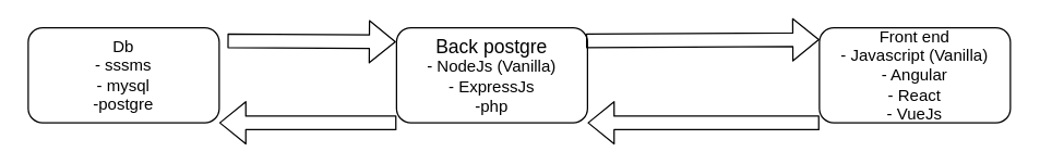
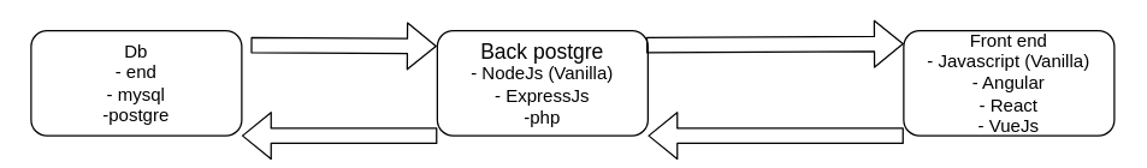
  <mxCell id="0" />
  <mxCell id="1" parent="0" />
- <mxCell id="2" value="Db&lt;br&gt;- sssms&lt;br&gt;- mysql&lt;br&gt;-postgre&lt;br&gt;" style="rounded=1;whiteSpace=wrap;html=1;" vertex="1" parent="1"><mxGeometry x="20" y="20" width="140" height="70" as="geometry" /></mxCell>
+ <mxCell id="2" value="Db&lt;br&gt;- end&lt;br&gt;- mysql&lt;br&gt;-postgre&lt;br&gt;" style="rounded=1;whiteSpace=wrap;html=1;" vertex="1" parent="1"><mxGeometry x="20" y="20" width="140" height="70" as="geometry" /></mxCell>
  <mxCell id="3" value="&lt;font style=&quot;font-size: 14px;&quot;&gt;Back postgre&lt;br&gt;&lt;/font&gt;- NodeJs (Vanilla)&lt;br&gt;- ExpressJs&lt;br&gt;-php" style="rounded=1;whiteSpace=wrap;html=1;" vertex="1" parent="1"><mxGeometry x="290" y="20" width="140" height="70" as="geometry" /></mxCell>
  <mxCell id="4" value="Front end&lt;br&gt;- Javascript (Vanilla)&lt;br&gt;- Angular&lt;br&gt;- React&lt;br&gt;- VueJs" style="rounded=1;whiteSpace=wrap;html=1;" vertex="1" parent="1"><mxGeometry x="600" y="20" width="140" height="70" as="geometry" /></mxCell>
  <mxCell id="5" value="" style="shape=flexArrow;endArrow=classic;html=1;exitX=0;exitY=1;exitDx=0;exitDy=0;entryX=1;entryY=1;entryDx=0;entryDy=0;" edge="1" parent="1" source="4" target="3"><mxGeometry width="50" height="50" relative="1" as="geometry"><mxPoint x="470" y="60" as="sourcePoint" /><mxPoint x="410" y="50" as="targetPoint" /></mxGeometry></mxCell>
  <mxCell id="6" value="" style="shape=flexArrow;endArrow=classic;html=1;exitX=0;exitY=1;exitDx=0;exitDy=0;entryX=1;entryY=1;entryDx=0;entryDy=0;" edge="1" parent="1" source="3" target="2"><mxGeometry width="50" height="50" relative="1" as="geometry"><mxPoint x="610" y="60" as="sourcePoint" /><mxPoint x="420" y="60" as="targetPoint" /></mxGeometry></mxCell>
  <mxCell id="7" value="" style="shape=flexArrow;endArrow=classic;html=1;exitX=1.043;exitY=0.137;exitDx=0;exitDy=0;entryX=-0.003;entryY=0.148;entryDx=0;entryDy=0;exitPerimeter=0;entryPerimeter=0;" edge="1" parent="1" source="2" target="3"><mxGeometry width="50" height="50" relative="1" as="geometry"><mxPoint x="300" y="90" as="sourcePoint" /><mxPoint x="150" y="90" as="targetPoint" /></mxGeometry></mxCell>
  <mxCell id="8" value="" style="shape=flexArrow;endArrow=classic;html=1;exitX=0.992;exitY=0.137;exitDx=0;exitDy=0;entryX=0;entryY=0.125;entryDx=0;entryDy=0;exitPerimeter=0;entryPerimeter=0;" edge="1" parent="1" source="3" target="4"><mxGeometry width="50" height="50" relative="1" as="geometry"><mxPoint x="155.16" y="38.22" as="sourcePoint" /><mxPoint x="299.64" y="38.88" as="targetPoint" /></mxGeometry></mxCell>
